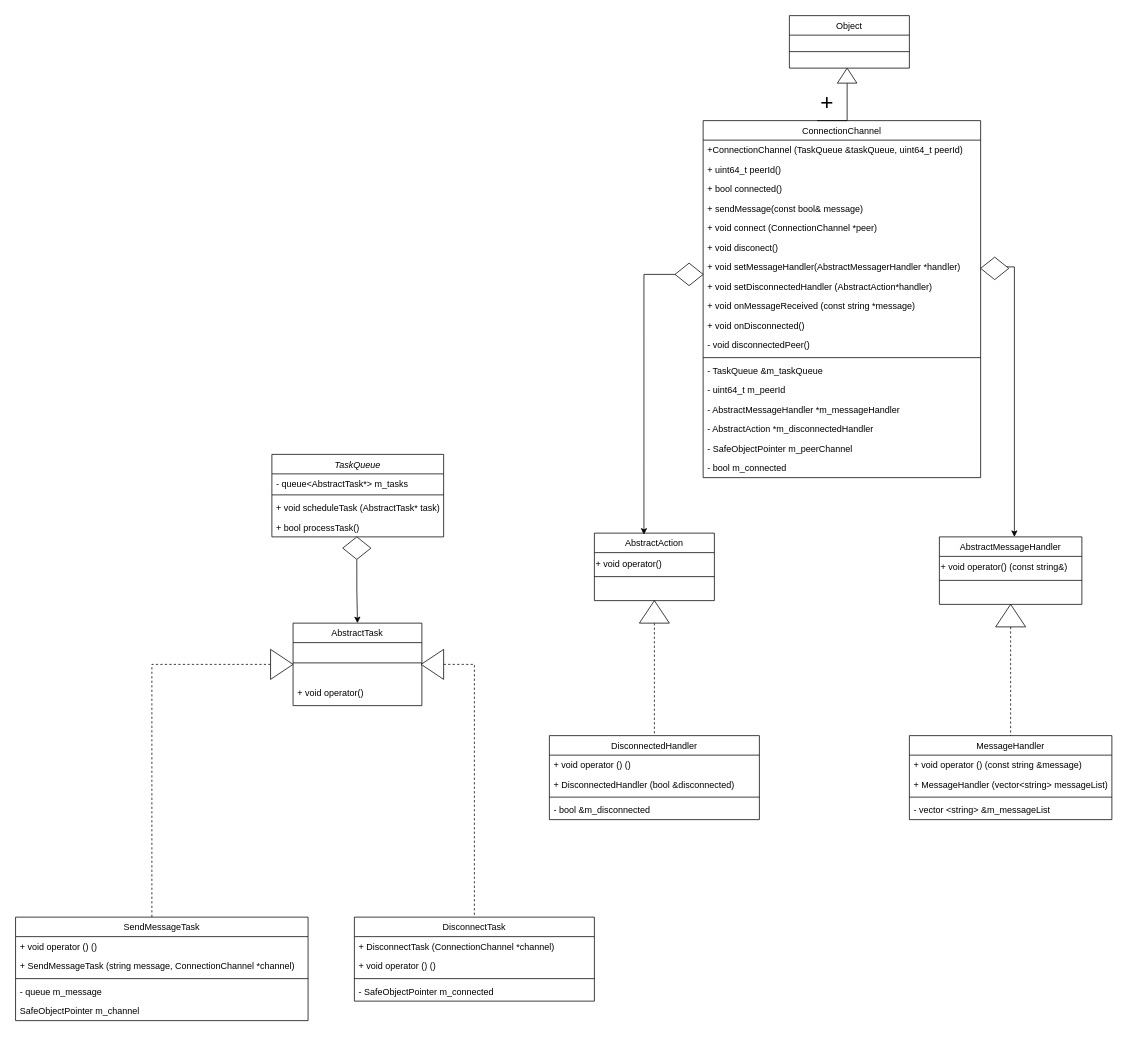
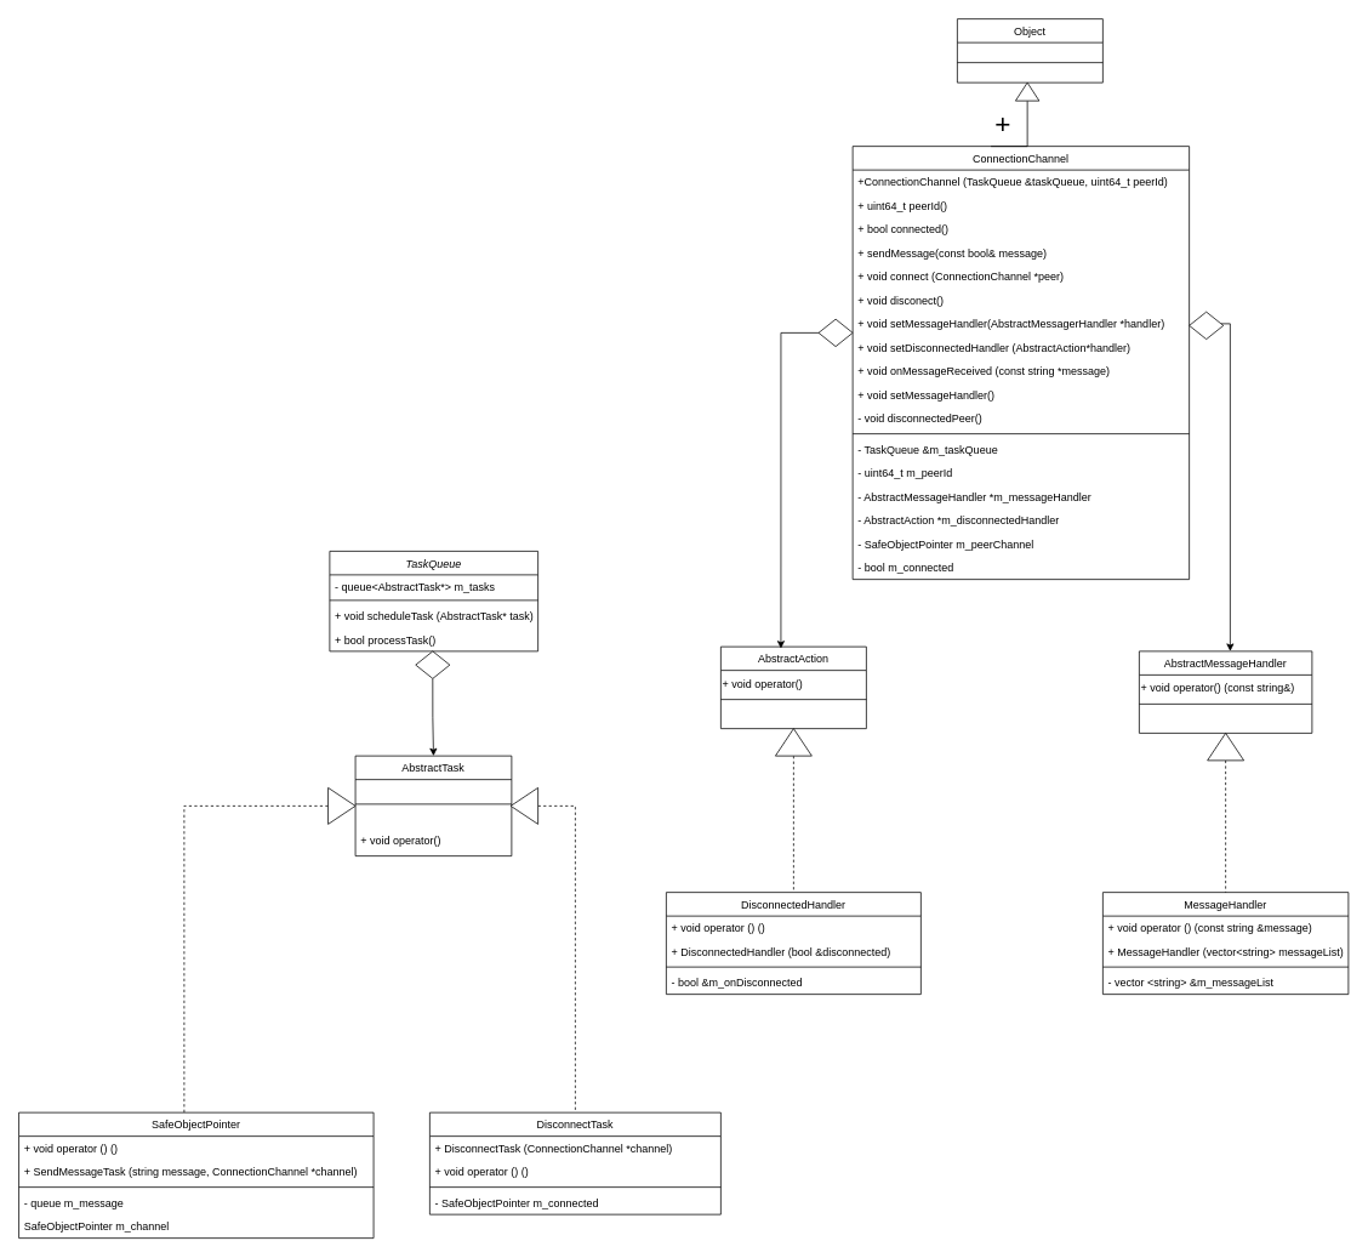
  <mxCell id="0" />
  <mxCell id="1" parent="0" />
  <mxCell id="2" value="ConnectionChannel" style="swimlane;fontStyle=0;align=center;verticalAlign=top;childLayout=stackLayout;horizontal=1;startSize=26;horizontalStack=0;resizeParent=1;resizeLast=0;collapsible=1;marginBottom=0;rounded=0;shadow=0;strokeWidth=1;" parent="1" vertex="1"><mxGeometry x="937" y="160" width="370" height="476" as="geometry"><mxRectangle x="130" y="380" width="160" height="26" as="alternateBounds" /></mxGeometry></mxCell>
  <mxCell id="3" value="+ConnectionChannel (TaskQueue &amp;taskQueue, uint64_t peerId)" style="text;align=left;verticalAlign=top;spacingLeft=4;spacingRight=4;overflow=hidden;rotatable=0;points=[[0,0.5],[1,0.5]];portConstraint=eastwest;" parent="2" vertex="1"><mxGeometry y="26" width="370" height="26" as="geometry" /></mxCell>
  <mxCell id="4" value="+ uint64_t peerId()" style="text;align=left;verticalAlign=top;spacingLeft=4;spacingRight=4;overflow=hidden;rotatable=0;points=[[0,0.5],[1,0.5]];portConstraint=eastwest;rounded=0;shadow=0;html=0;" parent="2" vertex="1"><mxGeometry y="52" width="370" height="26" as="geometry" /></mxCell>
  <mxCell id="5" value="+ bool connected()" style="text;align=left;verticalAlign=top;spacingLeft=4;spacingRight=4;overflow=hidden;rotatable=0;points=[[0,0.5],[1,0.5]];portConstraint=eastwest;rounded=0;shadow=0;html=0;" vertex="1" parent="2"><mxGeometry y="78" width="370" height="26" as="geometry" /></mxCell>
  <mxCell id="6" value="+ sendMessage(const bool&amp; message)" style="text;align=left;verticalAlign=top;spacingLeft=4;spacingRight=4;overflow=hidden;rotatable=0;points=[[0,0.5],[1,0.5]];portConstraint=eastwest;rounded=0;shadow=0;html=0;" vertex="1" parent="2"><mxGeometry y="104" width="370" height="26" as="geometry" /></mxCell>
  <mxCell id="7" value="+ void connect (ConnectionChannel *peer)" style="text;align=left;verticalAlign=top;spacingLeft=4;spacingRight=4;overflow=hidden;rotatable=0;points=[[0,0.5],[1,0.5]];portConstraint=eastwest;rounded=0;shadow=0;html=0;" vertex="1" parent="2"><mxGeometry y="130" width="370" height="26" as="geometry" /></mxCell>
  <mxCell id="8" value="+ void disconect()" style="text;align=left;verticalAlign=top;spacingLeft=4;spacingRight=4;overflow=hidden;rotatable=0;points=[[0,0.5],[1,0.5]];portConstraint=eastwest;rounded=0;shadow=0;html=0;" vertex="1" parent="2"><mxGeometry y="156" width="370" height="26" as="geometry" /></mxCell>
  <mxCell id="9" value="+ void setMessageHandler(AbstractMessagerHandler *handler)" style="text;align=left;verticalAlign=top;spacingLeft=4;spacingRight=4;overflow=hidden;rotatable=0;points=[[0,0.5],[1,0.5]];portConstraint=eastwest;rounded=0;shadow=0;html=0;" vertex="1" parent="2"><mxGeometry y="182" width="370" height="26" as="geometry" /></mxCell>
  <mxCell id="10" value="+ void setDisconnectedHandler (AbstractAction*handler)" style="text;align=left;verticalAlign=top;spacingLeft=4;spacingRight=4;overflow=hidden;rotatable=0;points=[[0,0.5],[1,0.5]];portConstraint=eastwest;rounded=0;shadow=0;html=0;" vertex="1" parent="2"><mxGeometry y="208" width="370" height="26" as="geometry" /></mxCell>
  <mxCell id="11" value="+ void onMessageReceived (const string *message)" style="text;align=left;verticalAlign=top;spacingLeft=4;spacingRight=4;overflow=hidden;rotatable=0;points=[[0,0.5],[1,0.5]];portConstraint=eastwest;rounded=0;shadow=0;html=0;" vertex="1" parent="2"><mxGeometry y="234" width="370" height="26" as="geometry" /></mxCell>
- <mxCell id="12" value="+ void onDisconnected()" style="text;align=left;verticalAlign=top;spacingLeft=4;spacingRight=4;overflow=hidden;rotatable=0;points=[[0,0.5],[1,0.5]];portConstraint=eastwest;rounded=0;shadow=0;html=0;" vertex="1" parent="2"><mxGeometry y="260" width="370" height="26" as="geometry" /></mxCell>
+ <mxCell id="12" value="+ void setMessageHandler()" style="text;align=left;verticalAlign=top;spacingLeft=4;spacingRight=4;overflow=hidden;rotatable=0;points=[[0,0.5],[1,0.5]];portConstraint=eastwest;rounded=0;shadow=0;html=0;" vertex="1" parent="2"><mxGeometry y="260" width="370" height="26" as="geometry" /></mxCell>
  <mxCell id="13" value="- void disconnectedPeer()" style="text;align=left;verticalAlign=top;spacingLeft=4;spacingRight=4;overflow=hidden;rotatable=0;points=[[0,0.5],[1,0.5]];portConstraint=eastwest;rounded=0;shadow=0;html=0;" vertex="1" parent="2"><mxGeometry y="286" width="370" height="26" as="geometry" /></mxCell>
  <mxCell id="14" value="" style="line;html=1;strokeWidth=1;align=left;verticalAlign=middle;spacingTop=-1;spacingLeft=3;spacingRight=3;rotatable=0;labelPosition=right;points=[];portConstraint=eastwest;" parent="2" vertex="1"><mxGeometry y="312" width="370" height="8" as="geometry" /></mxCell>
  <mxCell id="15" value="- TaskQueue &amp;m_taskQueue" style="text;align=left;verticalAlign=top;spacingLeft=4;spacingRight=4;overflow=hidden;rotatable=0;points=[[0,0.5],[1,0.5]];portConstraint=eastwest;fontStyle=0" parent="2" vertex="1"><mxGeometry y="320" width="370" height="26" as="geometry" /></mxCell>
  <mxCell id="16" value="- uint64_t m_peerId" style="text;align=left;verticalAlign=top;spacingLeft=4;spacingRight=4;overflow=hidden;rotatable=0;points=[[0,0.5],[1,0.5]];portConstraint=eastwest;" vertex="1" parent="2"><mxGeometry y="346" width="370" height="26" as="geometry" /></mxCell>
  <mxCell id="17" value="- AbstractMessageHandler *m_messageHandler" style="text;align=left;verticalAlign=top;spacingLeft=4;spacingRight=4;overflow=hidden;rotatable=0;points=[[0,0.5],[1,0.5]];portConstraint=eastwest;" vertex="1" parent="2"><mxGeometry y="372" width="370" height="26" as="geometry" /></mxCell>
  <mxCell id="18" value="- AbstractAction *m_disconnectedHandler" style="text;align=left;verticalAlign=top;spacingLeft=4;spacingRight=4;overflow=hidden;rotatable=0;points=[[0,0.5],[1,0.5]];portConstraint=eastwest;" vertex="1" parent="2"><mxGeometry y="398" width="370" height="26" as="geometry" /></mxCell>
  <mxCell id="19" value="- SafeObjectPointer m_peerChannel" style="text;align=left;verticalAlign=top;spacingLeft=4;spacingRight=4;overflow=hidden;rotatable=0;points=[[0,0.5],[1,0.5]];portConstraint=eastwest;" vertex="1" parent="2"><mxGeometry y="424" width="370" height="26" as="geometry" /></mxCell>
  <mxCell id="20" value="- bool m_connected" style="text;align=left;verticalAlign=top;spacingLeft=4;spacingRight=4;overflow=hidden;rotatable=0;points=[[0,0.5],[1,0.5]];portConstraint=eastwest;" parent="2" vertex="1"><mxGeometry y="450" width="370" height="26" as="geometry" /></mxCell>
  <mxCell id="21" value="Object" style="swimlane;fontStyle=0;align=center;verticalAlign=top;childLayout=stackLayout;horizontal=1;startSize=26;horizontalStack=0;resizeParent=1;resizeLast=0;collapsible=1;marginBottom=0;rounded=0;shadow=0;strokeWidth=1;" vertex="1" parent="1"><mxGeometry x="1052" y="20" width="160" height="70" as="geometry"><mxRectangle x="340" y="380" width="170" height="26" as="alternateBounds" /></mxGeometry></mxCell>
  <mxCell id="22" value="" style="line;html=1;strokeWidth=1;align=left;verticalAlign=middle;spacingTop=-1;spacingLeft=3;spacingRight=3;rotatable=0;labelPosition=right;points=[];portConstraint=eastwest;" vertex="1" parent="21"><mxGeometry y="26" width="160" height="44" as="geometry" /></mxCell>
  <mxCell id="23" value="AbstractAction" style="swimlane;fontStyle=0;align=center;verticalAlign=top;childLayout=stackLayout;horizontal=1;startSize=26;horizontalStack=0;resizeParent=1;resizeLast=0;collapsible=1;marginBottom=0;rounded=0;shadow=0;strokeWidth=1;" vertex="1" parent="1"><mxGeometry x="792" y="710" width="160" height="90" as="geometry"><mxRectangle x="340" y="380" width="170" height="26" as="alternateBounds" /></mxGeometry></mxCell>
  <mxCell id="24" value="&lt;div&gt;+ void operator()&lt;br&gt;&lt;/div&gt;" style="text;html=1;align=left;verticalAlign=middle;resizable=0;points=[];autosize=1;strokeColor=none;fillColor=none;fontStyle=0" vertex="1" parent="23"><mxGeometry y="26" width="160" height="30" as="geometry" /></mxCell>
  <mxCell id="25" value="" style="line;html=1;strokeWidth=1;align=left;verticalAlign=middle;spacingTop=-1;spacingLeft=3;spacingRight=3;rotatable=0;labelPosition=right;points=[];portConstraint=eastwest;" vertex="1" parent="23"><mxGeometry y="56" width="160" height="4" as="geometry" /></mxCell>
  <mxCell id="26" value="AbstractMessageHandler" style="swimlane;fontStyle=0;align=center;verticalAlign=top;childLayout=stackLayout;horizontal=1;startSize=26;horizontalStack=0;resizeParent=1;resizeLast=0;collapsible=1;marginBottom=0;rounded=0;shadow=0;strokeWidth=1;" vertex="1" parent="1"><mxGeometry x="1252" y="715" width="190" height="90" as="geometry"><mxRectangle x="340" y="380" width="170" height="26" as="alternateBounds" /></mxGeometry></mxCell>
  <mxCell id="27" value="&lt;div&gt;+ void operator() (const string&amp;amp;)&lt;br&gt;&lt;/div&gt;" style="text;html=1;align=left;verticalAlign=middle;resizable=0;points=[];autosize=1;strokeColor=none;fillColor=none;fontStyle=0" vertex="1" parent="26"><mxGeometry y="26" width="190" height="30" as="geometry" /></mxCell>
  <mxCell id="28" value="" style="line;html=1;strokeWidth=1;align=left;verticalAlign=middle;spacingTop=-1;spacingLeft=3;spacingRight=3;rotatable=0;labelPosition=right;points=[];portConstraint=eastwest;" vertex="1" parent="26"><mxGeometry y="56" width="190" height="4" as="geometry" /></mxCell>
  <mxCell id="29" style="edgeStyle=orthogonalEdgeStyle;rounded=0;orthogonalLoop=1;jettySize=auto;html=1;entryX=0.413;entryY=0.022;entryDx=0;entryDy=0;entryPerimeter=0;startArrow=none;" edge="1" parent="1" source="34" target="23"><mxGeometry relative="1" as="geometry"><Array as="points"><mxPoint x="858" y="365" /></Array></mxGeometry></mxCell>
  <mxCell id="30" style="edgeStyle=orthogonalEdgeStyle;rounded=0;orthogonalLoop=1;jettySize=auto;html=1;startArrow=none;endArrow=classic;endFill=1;" edge="1" parent="1" source="35" target="26"><mxGeometry relative="1" as="geometry"><mxPoint x="1294" y="700" as="targetPoint" /><Array as="points"><mxPoint x="1352" y="355" /></Array></mxGeometry></mxCell>
  <mxCell id="31" value="+" style="text;html=1;align=center;verticalAlign=middle;resizable=0;points=[];autosize=1;strokeColor=none;fillColor=none;fontSize=30;" vertex="1" parent="1"><mxGeometry x="1082" y="110" width="40" height="50" as="geometry" /></mxCell>
  <mxCell id="32" style="edgeStyle=orthogonalEdgeStyle;rounded=0;orthogonalLoop=1;jettySize=auto;html=1;exitX=0;exitY=0.5;exitDx=0;exitDy=0;endArrow=none;endFill=0;" edge="1" parent="1" source="33"><mxGeometry relative="1" as="geometry"><mxPoint x="1089" y="160" as="targetPoint" /><Array as="points"><mxPoint x="1129" y="160" /></Array></mxGeometry></mxCell>
  <mxCell id="33" value="" style="triangle;whiteSpace=wrap;html=1;direction=north;" vertex="1" parent="1"><mxGeometry x="1116" y="90" width="26" height="20" as="geometry" /></mxCell>
  <mxCell id="34" value="" style="rhombus;whiteSpace=wrap;html=1;" vertex="1" parent="1"><mxGeometry x="899.5" y="350" width="37.5" height="30" as="geometry" /></mxCell>
  <mxCell id="35" value="" style="rhombus;whiteSpace=wrap;html=1;" vertex="1" parent="1"><mxGeometry x="1307" y="342" width="37.5" height="30" as="geometry" /></mxCell>
  <mxCell id="36" value="TaskQueue" style="swimlane;fontStyle=2;align=center;verticalAlign=top;childLayout=stackLayout;horizontal=1;startSize=26;horizontalStack=0;resizeParent=1;resizeLast=0;collapsible=1;marginBottom=0;rounded=0;shadow=0;strokeWidth=1;" vertex="1" parent="1"><mxGeometry x="362" y="605" width="229" height="110" as="geometry"><mxRectangle x="230" y="140" width="160" height="26" as="alternateBounds" /></mxGeometry></mxCell>
  <mxCell id="37" value="- queue&lt;AbstractTask*&gt; m_tasks&#10;" style="text;align=left;verticalAlign=top;spacingLeft=4;spacingRight=4;overflow=hidden;rotatable=0;points=[[0,0.5],[1,0.5]];portConstraint=eastwest;" vertex="1" parent="36"><mxGeometry y="26" width="229" height="24" as="geometry" /></mxCell>
  <mxCell id="38" value="" style="line;html=1;strokeWidth=1;align=left;verticalAlign=middle;spacingTop=-1;spacingLeft=3;spacingRight=3;rotatable=0;labelPosition=right;points=[];portConstraint=eastwest;" vertex="1" parent="36"><mxGeometry y="50" width="229" height="8" as="geometry" /></mxCell>
  <mxCell id="39" value="+ void scheduleTask (AbstractTask* task)&#10;&#10;+ bool processTask()&#10;" style="text;align=left;verticalAlign=top;spacingLeft=4;spacingRight=4;overflow=hidden;rotatable=0;points=[[0,0.5],[1,0.5]];portConstraint=eastwest;" vertex="1" parent="36"><mxGeometry y="58" width="229" height="26" as="geometry" /></mxCell>
  <mxCell id="40" value="+ bool processTask()" style="text;align=left;verticalAlign=top;spacingLeft=4;spacingRight=4;overflow=hidden;rotatable=0;points=[[0,0.5],[1,0.5]];portConstraint=eastwest;" vertex="1" parent="36"><mxGeometry y="84" width="229" height="26" as="geometry" /></mxCell>
  <mxCell id="41" style="edgeStyle=orthogonalEdgeStyle;rounded=0;orthogonalLoop=1;jettySize=auto;html=1;exitX=0.5;exitY=1;exitDx=0;exitDy=0;entryX=0.5;entryY=0;entryDx=0;entryDy=0;endArrow=classic;endFill=1;" edge="1" parent="1" source="42" target="43"><mxGeometry relative="1" as="geometry"><mxPoint x="476" y="825" as="targetPoint" /></mxGeometry></mxCell>
  <mxCell id="42" value="" style="rhombus;whiteSpace=wrap;html=1;" vertex="1" parent="1"><mxGeometry x="456.5" y="715" width="37.5" height="30" as="geometry" /></mxCell>
  <mxCell id="43" value="AbstractTask" style="swimlane;fontStyle=0;align=center;verticalAlign=top;childLayout=stackLayout;horizontal=1;startSize=26;horizontalStack=0;resizeParent=1;resizeLast=0;collapsible=1;marginBottom=0;rounded=0;shadow=0;strokeWidth=1;" vertex="1" parent="1"><mxGeometry x="390.25" y="830" width="171.75" height="110" as="geometry"><mxRectangle x="340" y="380" width="170" height="26" as="alternateBounds" /></mxGeometry></mxCell>
  <mxCell id="44" value="" style="line;html=1;strokeWidth=1;align=left;verticalAlign=middle;spacingTop=-1;spacingLeft=3;spacingRight=3;rotatable=0;labelPosition=right;points=[];portConstraint=eastwest;" vertex="1" parent="43"><mxGeometry y="26" width="171.75" height="54" as="geometry" /></mxCell>
  <mxCell id="45" value="+ void operator()" style="text;align=left;verticalAlign=top;spacingLeft=4;spacingRight=4;overflow=hidden;rotatable=0;points=[[0,0.5],[1,0.5]];portConstraint=eastwest;" vertex="1" parent="43"><mxGeometry y="80" width="171.75" height="30" as="geometry" /></mxCell>
  <mxCell id="46" value="MessageHandler" style="swimlane;fontStyle=0;align=center;verticalAlign=top;childLayout=stackLayout;horizontal=1;startSize=26;horizontalStack=0;resizeParent=1;resizeLast=0;collapsible=1;marginBottom=0;rounded=0;shadow=0;strokeWidth=1;" vertex="1" parent="1"><mxGeometry x="1212" y="980" width="270" height="112" as="geometry"><mxRectangle x="130" y="380" width="160" height="26" as="alternateBounds" /></mxGeometry></mxCell>
  <mxCell id="47" value="+ void operator () (const string &amp;message)" style="text;align=left;verticalAlign=top;spacingLeft=4;spacingRight=4;overflow=hidden;rotatable=0;points=[[0,0.5],[1,0.5]];portConstraint=eastwest;" vertex="1" parent="46"><mxGeometry y="26" width="270" height="26" as="geometry" /></mxCell>
  <mxCell id="48" value="+ MessageHandler (vector&lt;string&gt; messageList)" style="text;align=left;verticalAlign=top;spacingLeft=4;spacingRight=4;overflow=hidden;rotatable=0;points=[[0,0.5],[1,0.5]];portConstraint=eastwest;" vertex="1" parent="46"><mxGeometry y="52" width="270" height="26" as="geometry" /></mxCell>
  <mxCell id="49" value="" style="line;html=1;strokeWidth=1;align=left;verticalAlign=middle;spacingTop=-1;spacingLeft=3;spacingRight=3;rotatable=0;labelPosition=right;points=[];portConstraint=eastwest;" vertex="1" parent="46"><mxGeometry y="78" width="270" height="8" as="geometry" /></mxCell>
  <mxCell id="50" value="- vector &lt;string&gt; &amp;m_messageList" style="text;align=left;verticalAlign=top;spacingLeft=4;spacingRight=4;overflow=hidden;rotatable=0;points=[[0,0.5],[1,0.5]];portConstraint=eastwest;fontStyle=0" vertex="1" parent="46"><mxGeometry y="86" width="270" height="26" as="geometry" /></mxCell>
  <mxCell id="51" style="edgeStyle=orthogonalEdgeStyle;rounded=0;orthogonalLoop=1;jettySize=auto;html=1;exitX=0;exitY=0.5;exitDx=0;exitDy=0;dashed=1;endArrow=none;endFill=0;" edge="1" parent="1" source="52" target="46"><mxGeometry relative="1" as="geometry" /></mxCell>
  <mxCell id="52" value="" style="triangle;whiteSpace=wrap;html=1;direction=north;" vertex="1" parent="1"><mxGeometry x="1327" y="805" width="40" height="30" as="geometry" /></mxCell>
  <mxCell id="53" value="DisconnectedHandler" style="swimlane;fontStyle=0;align=center;verticalAlign=top;childLayout=stackLayout;horizontal=1;startSize=26;horizontalStack=0;resizeParent=1;resizeLast=0;collapsible=1;marginBottom=0;rounded=0;shadow=0;strokeWidth=1;" vertex="1" parent="1"><mxGeometry x="732" y="980" width="280" height="112" as="geometry"><mxRectangle x="130" y="380" width="160" height="26" as="alternateBounds" /></mxGeometry></mxCell>
  <mxCell id="54" value="+ void operator () ()" style="text;align=left;verticalAlign=top;spacingLeft=4;spacingRight=4;overflow=hidden;rotatable=0;points=[[0,0.5],[1,0.5]];portConstraint=eastwest;" vertex="1" parent="53"><mxGeometry y="26" width="280" height="26" as="geometry" /></mxCell>
  <mxCell id="55" value="+ DisconnectedHandler (bool &amp;disconnected)" style="text;align=left;verticalAlign=top;spacingLeft=4;spacingRight=4;overflow=hidden;rotatable=0;points=[[0,0.5],[1,0.5]];portConstraint=eastwest;" vertex="1" parent="53"><mxGeometry y="52" width="280" height="26" as="geometry" /></mxCell>
  <mxCell id="56" value="" style="line;html=1;strokeWidth=1;align=left;verticalAlign=middle;spacingTop=-1;spacingLeft=3;spacingRight=3;rotatable=0;labelPosition=right;points=[];portConstraint=eastwest;" vertex="1" parent="53"><mxGeometry y="78" width="280" height="8" as="geometry" /></mxCell>
- <mxCell id="57" value="- bool &amp;m_disconnected" style="text;align=left;verticalAlign=top;spacingLeft=4;spacingRight=4;overflow=hidden;rotatable=0;points=[[0,0.5],[1,0.5]];portConstraint=eastwest;fontStyle=0" vertex="1" parent="53"><mxGeometry y="86" width="280" height="26" as="geometry" /></mxCell>
+ <mxCell id="57" value="- bool &amp;m_onDisconnected" style="text;align=left;verticalAlign=top;spacingLeft=4;spacingRight=4;overflow=hidden;rotatable=0;points=[[0,0.5],[1,0.5]];portConstraint=eastwest;fontStyle=0" vertex="1" parent="53"><mxGeometry y="86" width="280" height="26" as="geometry" /></mxCell>
  <mxCell id="58" style="edgeStyle=orthogonalEdgeStyle;rounded=0;orthogonalLoop=1;jettySize=auto;html=1;exitX=0;exitY=0.5;exitDx=0;exitDy=0;dashed=1;endArrow=none;endFill=0;" edge="1" parent="1" source="59" target="53"><mxGeometry relative="1" as="geometry" /></mxCell>
  <mxCell id="59" value="" style="triangle;whiteSpace=wrap;html=1;direction=north;" vertex="1" parent="1"><mxGeometry x="852" y="800" width="40" height="30" as="geometry" /></mxCell>
- <mxCell id="60" value="SendMessageTask" style="swimlane;fontStyle=0;align=center;verticalAlign=top;childLayout=stackLayout;horizontal=1;startSize=26;horizontalStack=0;resizeParent=1;resizeLast=0;collapsible=1;marginBottom=0;rounded=0;shadow=0;strokeWidth=1;" vertex="1" parent="1"><mxGeometry x="20.25" y="1222" width="390" height="138" as="geometry"><mxRectangle x="130" y="380" width="160" height="26" as="alternateBounds" /></mxGeometry></mxCell>
+ <mxCell id="60" value="SafeObjectPointer" style="swimlane;fontStyle=0;align=center;verticalAlign=top;childLayout=stackLayout;horizontal=1;startSize=26;horizontalStack=0;resizeParent=1;resizeLast=0;collapsible=1;marginBottom=0;rounded=0;shadow=0;strokeWidth=1;" vertex="1" parent="1"><mxGeometry x="20.25" y="1222" width="390" height="138" as="geometry"><mxRectangle x="130" y="380" width="160" height="26" as="alternateBounds" /></mxGeometry></mxCell>
  <mxCell id="61" value="+ void operator () ()" style="text;align=left;verticalAlign=top;spacingLeft=4;spacingRight=4;overflow=hidden;rotatable=0;points=[[0,0.5],[1,0.5]];portConstraint=eastwest;" vertex="1" parent="60"><mxGeometry y="26" width="390" height="26" as="geometry" /></mxCell>
  <mxCell id="62" value="+ SendMessageTask (string message, ConnectionChannel *channel)" style="text;align=left;verticalAlign=top;spacingLeft=4;spacingRight=4;overflow=hidden;rotatable=0;points=[[0,0.5],[1,0.5]];portConstraint=eastwest;" vertex="1" parent="60"><mxGeometry y="52" width="390" height="26" as="geometry" /></mxCell>
  <mxCell id="63" value="" style="line;html=1;strokeWidth=1;align=left;verticalAlign=middle;spacingTop=-1;spacingLeft=3;spacingRight=3;rotatable=0;labelPosition=right;points=[];portConstraint=eastwest;" vertex="1" parent="60"><mxGeometry y="78" width="390" height="8" as="geometry" /></mxCell>
  <mxCell id="64" value="- queue m_message" style="text;align=left;verticalAlign=top;spacingLeft=4;spacingRight=4;overflow=hidden;rotatable=0;points=[[0,0.5],[1,0.5]];portConstraint=eastwest;fontStyle=0" vertex="1" parent="60"><mxGeometry y="86" width="390" height="26" as="geometry" /></mxCell>
  <mxCell id="65" value="SafeObjectPointer m_channel" style="text;align=left;verticalAlign=top;spacingLeft=4;spacingRight=4;overflow=hidden;rotatable=0;points=[[0,0.5],[1,0.5]];portConstraint=eastwest;fontStyle=0" vertex="1" parent="60"><mxGeometry y="112" width="390" height="26" as="geometry" /></mxCell>
  <mxCell id="66" style="edgeStyle=orthogonalEdgeStyle;rounded=0;orthogonalLoop=1;jettySize=auto;html=1;dashed=1;endArrow=none;endFill=0;" edge="1" parent="1" source="67" target="60"><mxGeometry relative="1" as="geometry"><Array as="points"><mxPoint x="202" y="885" /></Array></mxGeometry></mxCell>
  <mxCell id="67" value="" style="triangle;whiteSpace=wrap;html=1;direction=east;" vertex="1" parent="1"><mxGeometry x="360.25" y="865" width="30" height="40" as="geometry" /></mxCell>
  <mxCell id="68" value="DisconnectTask" style="swimlane;fontStyle=0;align=center;verticalAlign=top;childLayout=stackLayout;horizontal=1;startSize=26;horizontalStack=0;resizeParent=1;resizeLast=0;collapsible=1;marginBottom=0;rounded=0;shadow=0;strokeWidth=1;" vertex="1" parent="1"><mxGeometry x="472" y="1222" width="320" height="112" as="geometry"><mxRectangle x="130" y="380" width="160" height="26" as="alternateBounds" /></mxGeometry></mxCell>
  <mxCell id="69" value="+ DisconnectTask (ConnectionChannel *channel)" style="text;align=left;verticalAlign=top;spacingLeft=4;spacingRight=4;overflow=hidden;rotatable=0;points=[[0,0.5],[1,0.5]];portConstraint=eastwest;" vertex="1" parent="68"><mxGeometry y="26" width="320" height="26" as="geometry" /></mxCell>
  <mxCell id="70" value="+ void operator () ()" style="text;align=left;verticalAlign=top;spacingLeft=4;spacingRight=4;overflow=hidden;rotatable=0;points=[[0,0.5],[1,0.5]];portConstraint=eastwest;" vertex="1" parent="68"><mxGeometry y="52" width="320" height="26" as="geometry" /></mxCell>
  <mxCell id="71" value="" style="line;html=1;strokeWidth=1;align=left;verticalAlign=middle;spacingTop=-1;spacingLeft=3;spacingRight=3;rotatable=0;labelPosition=right;points=[];portConstraint=eastwest;" vertex="1" parent="68"><mxGeometry y="78" width="320" height="8" as="geometry" /></mxCell>
  <mxCell id="72" value="- SafeObjectPointer m_connected" style="text;align=left;verticalAlign=top;spacingLeft=4;spacingRight=4;overflow=hidden;rotatable=0;points=[[0,0.5],[1,0.5]];portConstraint=eastwest;fontStyle=0" vertex="1" parent="68"><mxGeometry y="86" width="320" height="26" as="geometry" /></mxCell>
  <mxCell id="73" style="edgeStyle=orthogonalEdgeStyle;rounded=0;orthogonalLoop=1;jettySize=auto;html=1;exitX=0;exitY=0.5;exitDx=0;exitDy=0;dashed=1;endArrow=none;endFill=0;" edge="1" parent="1" source="74" target="68"><mxGeometry relative="1" as="geometry" /></mxCell>
  <mxCell id="74" value="" style="triangle;whiteSpace=wrap;html=1;direction=west;" vertex="1" parent="1"><mxGeometry x="561" y="865" width="30" height="40" as="geometry" /></mxCell>
